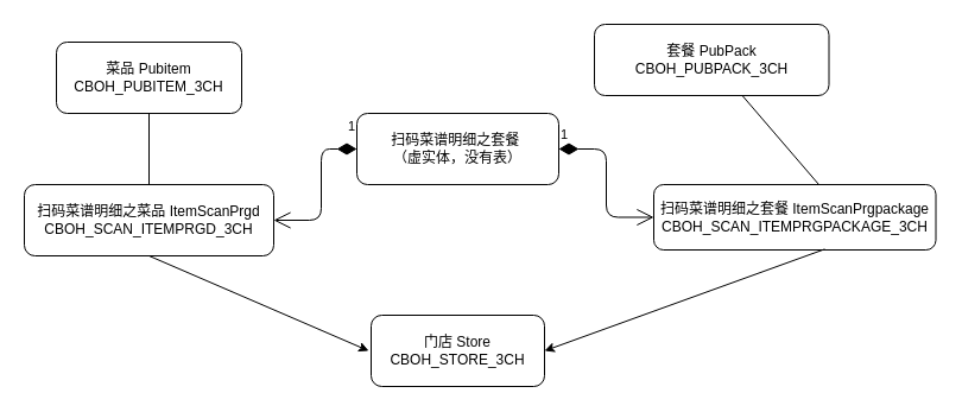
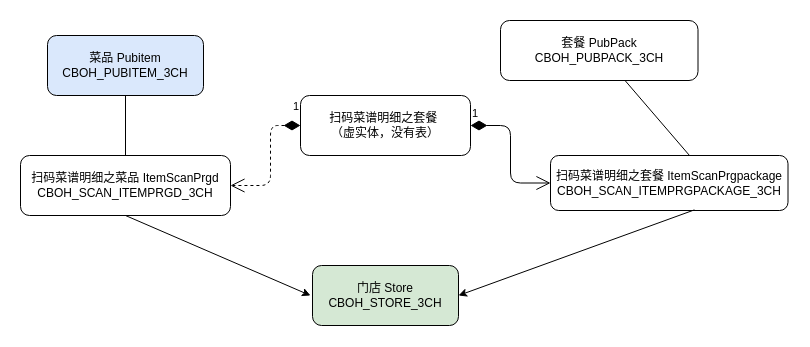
  <mxCell id="0" />
  <mxCell id="1" parent="0" />
  <mxCell id="2" value="扫码菜谱明细之套餐&amp;nbsp;&lt;br&gt;（虚实体，没有表）" style="rounded=1;whiteSpace=wrap;html=1;" parent="1" vertex="1"><mxGeometry x="300" y="95" width="170" height="60" as="geometry" /></mxCell>
- <mxCell id="3" value="菜品 Pubitem&lt;br&gt;CBOH_PUBITEM_3CH" style="rounded=1;whiteSpace=wrap;html=1;" parent="1" vertex="1"><mxGeometry x="47" y="35" width="156" height="60" as="geometry" /></mxCell>
+ <mxCell id="3" value="菜品 Pubitem&lt;br&gt;CBOH_PUBITEM_3CH" style="rounded=1;whiteSpace=wrap;html=1;fillColor=#dae8fc;" parent="1" vertex="1"><mxGeometry x="47" y="35" width="156" height="60" as="geometry" /></mxCell>
  <mxCell id="4" value="扫码菜谱明细之套餐 ItemScanPrgpackage&lt;br&gt;CBOH_SCAN_ITEMPRGPACKAGE_3CH" style="rounded=1;whiteSpace=wrap;html=1;" parent="1" vertex="1"><mxGeometry x="550" y="155" width="237.5" height="55" as="geometry" /></mxCell>
  <mxCell id="5" value="扫码菜谱明细之菜品 ItemScanPrgd&lt;br&gt;CBOH_SCAN_ITEMPRGD_3CH" style="rounded=1;whiteSpace=wrap;html=1;" parent="1" vertex="1"><mxGeometry x="20" y="155" width="210" height="60" as="geometry" /></mxCell>
  <mxCell id="6" value="" style="endArrow=none;html=1;" parent="1" source="8" edge="1"><mxGeometry width="50" height="50" relative="1" as="geometry"><mxPoint x="803" y="255" as="sourcePoint" /><mxPoint x="689" y="155" as="targetPoint" /></mxGeometry></mxCell>
  <mxCell id="7" value="" style="endArrow=none;html=1;" parent="1" edge="1"><mxGeometry width="50" height="50" relative="1" as="geometry"><mxPoint x="125" y="95" as="sourcePoint" /><mxPoint x="125" y="155" as="targetPoint" /></mxGeometry></mxCell>
  <mxCell id="8" value="套餐 PubPack&lt;br&gt;CBOH_PUBPACK_3CH" style="rounded=1;whiteSpace=wrap;html=1;" parent="1" vertex="1"><mxGeometry x="500" y="20" width="197.5" height="60" as="geometry" /></mxCell>
- <mxCell id="9" value="1" style="endArrow=open;html=1;endSize=12;startArrow=diamondThin;startSize=14;startFill=1;edgeStyle=orthogonalEdgeStyle;align=left;verticalAlign=bottom;exitX=0;exitY=0.5;exitDx=0;exitDy=0;entryX=1;entryY=0.5;entryDx=0;entryDy=0;" parent="1" source="2" target="5" edge="1"><mxGeometry x="-0.857" y="-10" relative="1" as="geometry"><mxPoint x="320" y="85" as="sourcePoint" /><mxPoint x="270" y="195" as="targetPoint" /><Array as="points"><mxPoint x="270" y="125" /><mxPoint x="270" y="185" /></Array><mxPoint as="offset" /></mxGeometry></mxCell>
+ <mxCell id="9" value="1" style="endArrow=open;html=1;endSize=12;startArrow=diamondThin;startSize=14;startFill=1;edgeStyle=orthogonalEdgeStyle;align=left;verticalAlign=bottom;exitX=0;exitY=0.5;exitDx=0;exitDy=0;entryX=1;entryY=0.5;entryDx=0;entryDy=0;dashed=1;" parent="1" source="2" target="5" edge="1"><mxGeometry x="-0.857" y="-10" relative="1" as="geometry"><mxPoint x="320" y="85" as="sourcePoint" /><mxPoint x="270" y="195" as="targetPoint" /><Array as="points"><mxPoint x="270" y="125" /><mxPoint x="270" y="185" /></Array><mxPoint as="offset" /></mxGeometry></mxCell>
  <mxCell id="10" value="1" style="endArrow=open;html=1;endSize=12;startArrow=diamondThin;startSize=14;startFill=1;edgeStyle=orthogonalEdgeStyle;align=left;verticalAlign=bottom;exitX=1;exitY=0.5;exitDx=0;exitDy=0;entryX=0;entryY=0.5;entryDx=0;entryDy=0;" parent="1" source="2" target="4" edge="1"><mxGeometry x="-1" y="3" relative="1" as="geometry"><mxPoint x="320" y="85" as="sourcePoint" /><mxPoint x="560" y="85" as="targetPoint" /></mxGeometry></mxCell>
- <mxCell id="11" value="门店 Store&lt;br&gt;CBOH_STORE_3CH" style="rounded=1;whiteSpace=wrap;html=1;" vertex="1" parent="1"><mxGeometry x="312" y="265" width="146" height="60" as="geometry" /></mxCell>
+ <mxCell id="11" value="门店 Store&lt;br&gt;CBOH_STORE_3CH" style="rounded=1;whiteSpace=wrap;html=1;fillColor=#d5e8d4;" vertex="1" parent="1"><mxGeometry x="312" y="265" width="146" height="60" as="geometry" /></mxCell>
  <mxCell id="12" value="" style="endArrow=classic;html=1;exitX=0.5;exitY=1;exitDx=0;exitDy=0;" edge="1" parent="1" source="5"><mxGeometry width="50" height="50" relative="1" as="geometry"><mxPoint x="380" y="275" as="sourcePoint" /><mxPoint x="310" y="295" as="targetPoint" /></mxGeometry></mxCell>
  <mxCell id="13" value="" style="endArrow=classic;html=1;entryX=1;entryY=0.5;entryDx=0;entryDy=0;exitX=0.606;exitY=0.989;exitDx=0;exitDy=0;exitPerimeter=0;" edge="1" parent="1" source="4" target="11"><mxGeometry width="50" height="50" relative="1" as="geometry"><mxPoint x="380" y="275" as="sourcePoint" /><mxPoint x="430" y="225" as="targetPoint" /></mxGeometry></mxCell>
